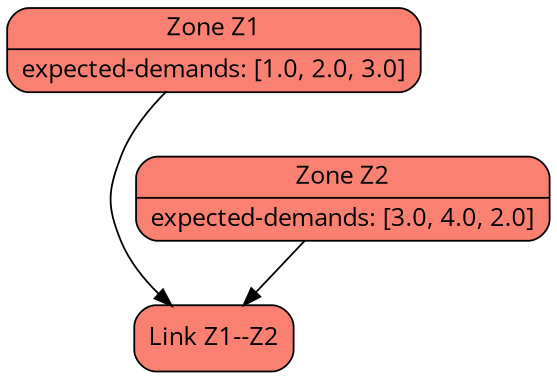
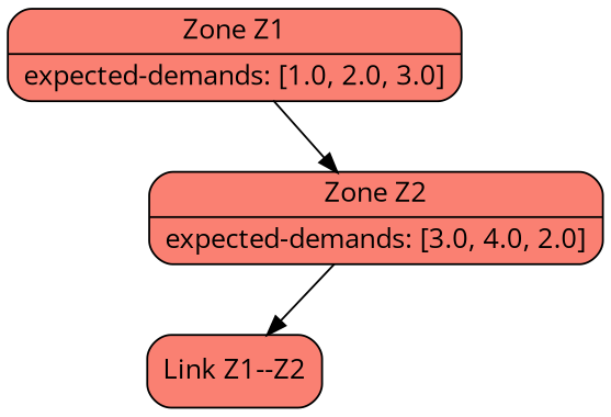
  digraph {
    fontname="Open Sans"
    node [fillcolor=salmon fontname="Open Sans" shape=Mrecord style=filled]
    edge [fontname="Open Sans"]
    n1 [label="{ Link Z1--Z2 }"]
    n2 [label="{ Zone Z2 | expected-demands: [3.0, 4.0, 2.0] }"]
    n3 [label="{ Zone Z1 | expected-demands: [1.0, 2.0, 3.0] }"]
    n2 -> n1
-   n3 -> n1
+   n3 -> n2
  }
